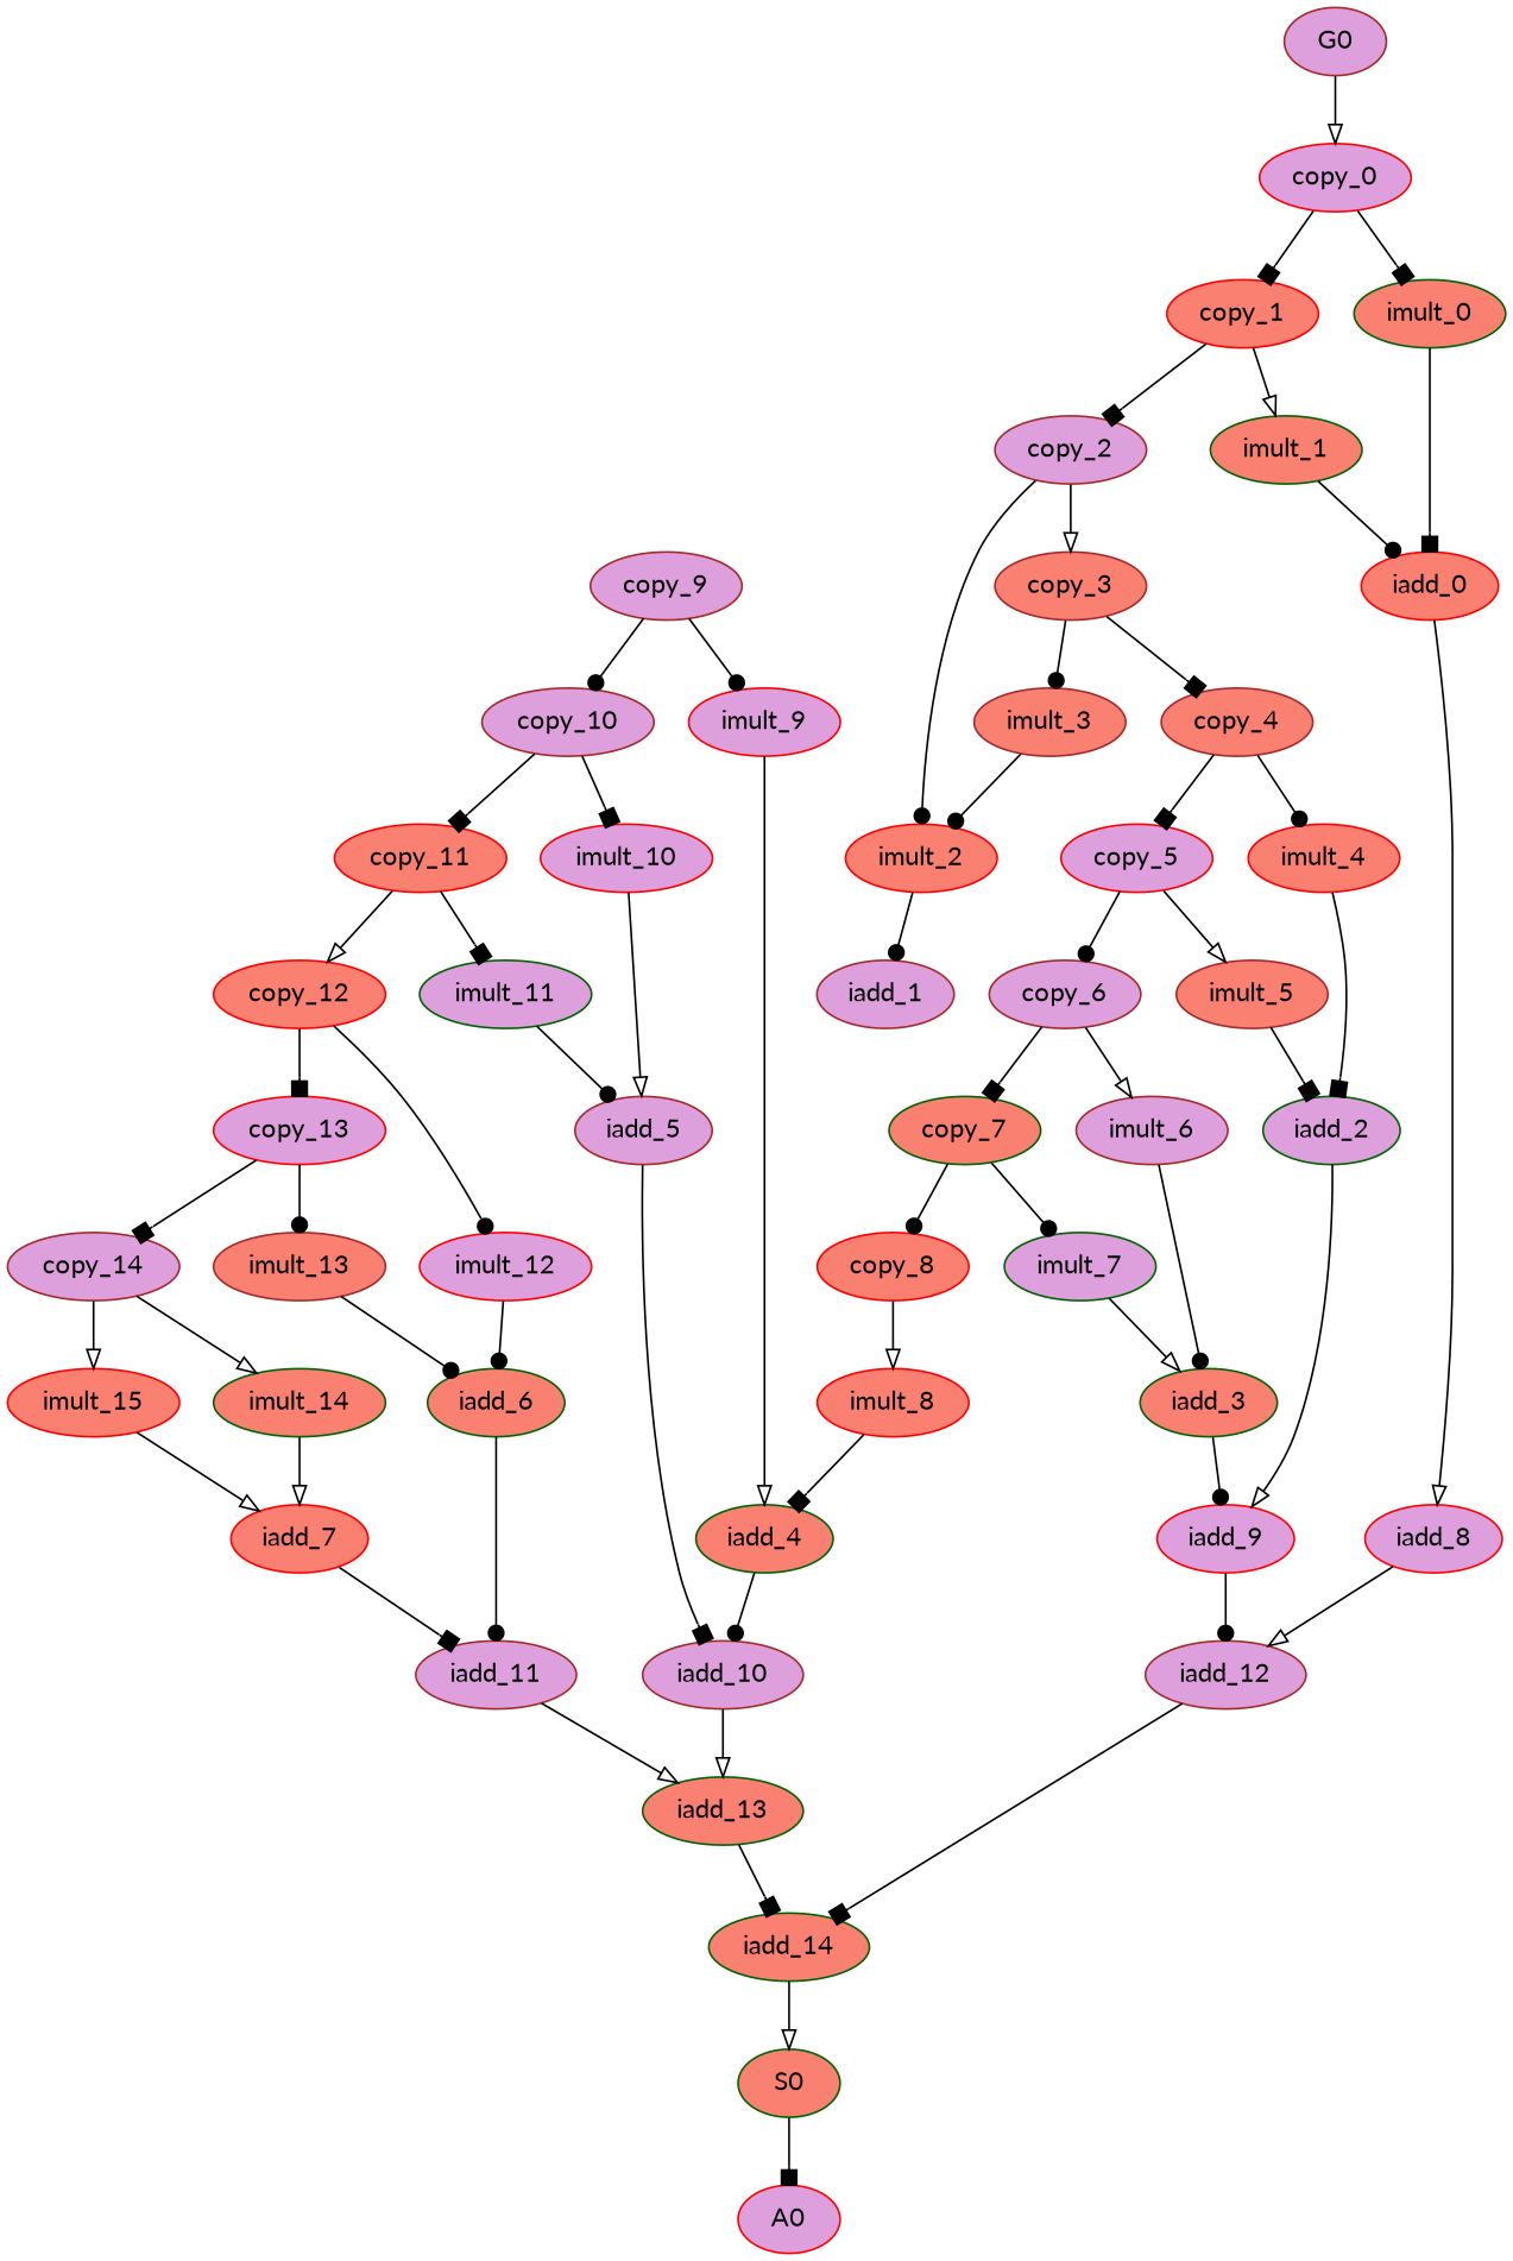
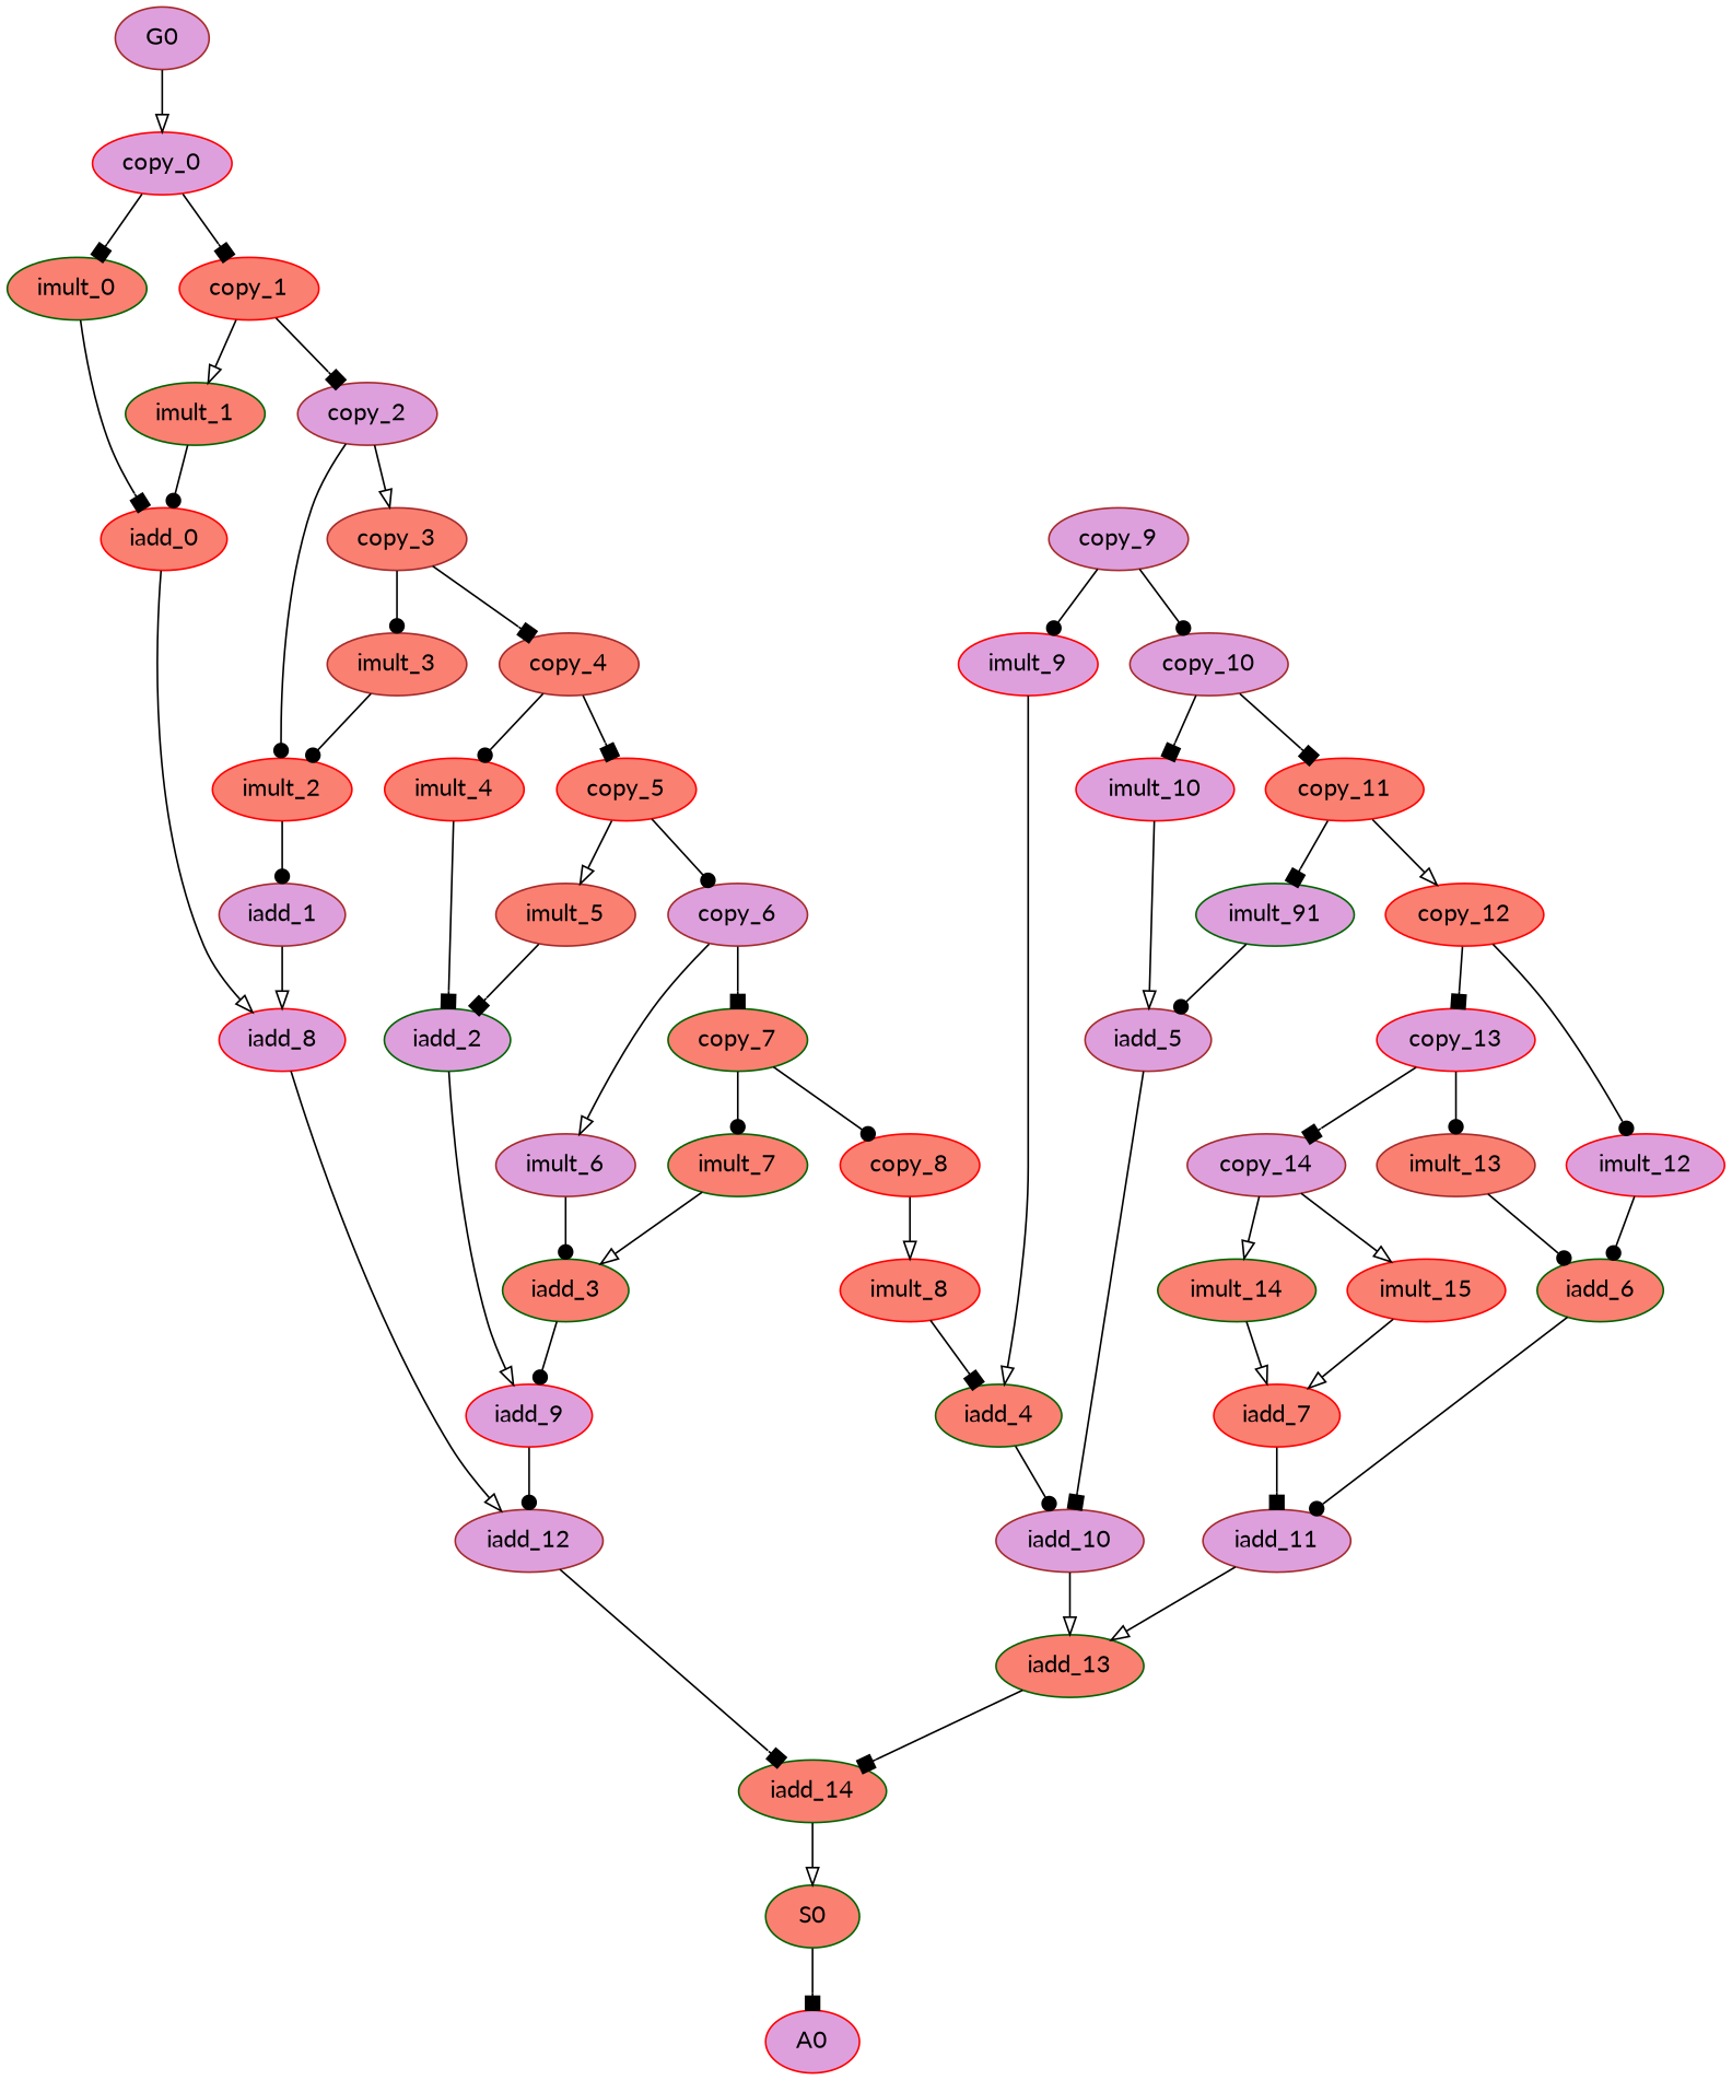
  digraph {
    fontname=Lato
    node [color=red fillcolor=salmon fontname=Lato style=filled]
    edge [arrowhead=onormal fontname=Lato]
    n1 [color=brown fillcolor=plum label=G0]
    n2 [fillcolor=plum label=copy_0]
    n3 [color=darkgreen label=imult_0]
    n4 [label=copy_1]
    n5 [color=brown fillcolor=plum label=copy_10]
    n6 [fillcolor=plum label=imult_10]
    n7 [label=copy_11]
    n8 [color=brown fillcolor=plum label=iadd_5]
-   n9 [color=darkgreen fillcolor=plum label=imult_11]
+   n9 [color=darkgreen fillcolor=plum label=imult_91]
    n10 [label=copy_12]
    n11 [color=brown label=copy_3]
    n12 [color=brown label=imult_3]
    n13 [color=brown label=copy_4]
    n14 [label=imult_2]
    n15 [label=imult_4]
-   n16 [fillcolor=plum label=copy_5]
+   n16 [label=copy_5]
    n17 [color=brown fillcolor=plum label=iadd_10]
    n18 [label=iadd_7]
    n19 [color=brown fillcolor=plum label=iadd_11]
    n20 [color=darkgreen label=iadd_13]
    n21 [fillcolor=plum label=A0]
    n22 [color=darkgreen label=iadd_14]
    n23 [color=darkgreen label=S0]
    n24 [color=darkgreen label=copy_7]
    n25 [label=copy_8]
-   n26 [color=darkgreen fillcolor=plum label=imult_7]
+   n26 [color=darkgreen label=imult_7]
    n27 [label=imult_8]
    n28 [color=darkgreen label=iadd_3]
    n29 [label=iadd_0]
    n30 [fillcolor=plum label=iadd_8]
    n31 [color=brown fillcolor=plum label=iadd_12]
    n32 [fillcolor=plum label=iadd_9]
    n33 [color=brown fillcolor=plum label=imult_6]
    n34 [color=brown fillcolor=plum label=iadd_1]
    n35 [color=brown label=imult_5]
    n36 [color=darkgreen fillcolor=plum label=iadd_2]
    n37 [fillcolor=plum label=imult_12]
    n38 [color=darkgreen label=iadd_6]
    n39 [color=darkgreen label=imult_1]
    n40 [fillcolor=plum label=imult_9]
    n41 [color=darkgreen label=iadd_4]
    n42 [color=brown label=imult_13]
    n43 [color=darkgreen label=imult_14]
    n44 [color=brown fillcolor=plum label=copy_2]
    n45 [color=brown fillcolor=plum label=copy_6]
    n46 [label=imult_15]
    n47 [fillcolor=plum label=copy_13]
    n48 [color=brown fillcolor=plum label=copy_14]
    n49 [color=brown fillcolor=plum label=copy_9]
    n1 -> n2
    n2 -> n3 [arrowhead=box]
    n2 -> n4 [arrowhead=box]
    n3 -> n29 [arrowhead=box]
    n4 -> n39
    n4 -> n44 [arrowhead=box]
    n5 -> n6 [arrowhead=box]
    n5 -> n7 [arrowhead=box]
    n6 -> n8
    n7 -> n9 [arrowhead=box]
    n7 -> n10
    n8 -> n17 [arrowhead=box]
    n9 -> n8 [arrowhead=dot]
    n10 -> n37 [arrowhead=dot]
    n10 -> n47 [arrowhead=box]
    n11 -> n12 [arrowhead=dot]
    n11 -> n13 [arrowhead=box]
    n12 -> n14 [arrowhead=dot]
    n13 -> n15 [arrowhead=dot]
    n13 -> n16 [arrowhead=box]
    n14 -> n34 [arrowhead=dot]
    n15 -> n36 [arrowhead=box]
    n16 -> n35
    n16 -> n45 [arrowhead=dot]
    n17 -> n20
    n18 -> n19 [arrowhead=box]
    n19 -> n20
    n20 -> n22 [arrowhead=box]
    n22 -> n23
    n23 -> n21 [arrowhead=box]
    n24 -> n25 [arrowhead=dot]
    n24 -> n26 [arrowhead=dot]
    n25 -> n27
    n26 -> n28
    n27 -> n41 [arrowhead=box]
    n28 -> n32 [arrowhead=dot]
    n29 -> n30
    n30 -> n31
    n31 -> n22 [arrowhead=box]
    n32 -> n31 [arrowhead=dot]
    n33 -> n28 [arrowhead=dot]
+   n34 -> n30
    n35 -> n36 [arrowhead=box]
    n36 -> n32
    n37 -> n38 [arrowhead=dot]
    n38 -> n19 [arrowhead=dot]
    n39 -> n29 [arrowhead=dot]
    n40 -> n41
    n41 -> n17 [arrowhead=dot]
    n42 -> n38 [arrowhead=dot]
    n43 -> n18
    n44 -> n11
    n44 -> n14 [arrowhead=dot]
    n45 -> n24 [arrowhead=box]
    n45 -> n33
    n46 -> n18
    n47 -> n42 [arrowhead=dot]
    n47 -> n48 [arrowhead=box]
    n48 -> n43
    n48 -> n46
    n49 -> n5 [arrowhead=dot]
    n49 -> n40 [arrowhead=dot]
  }
